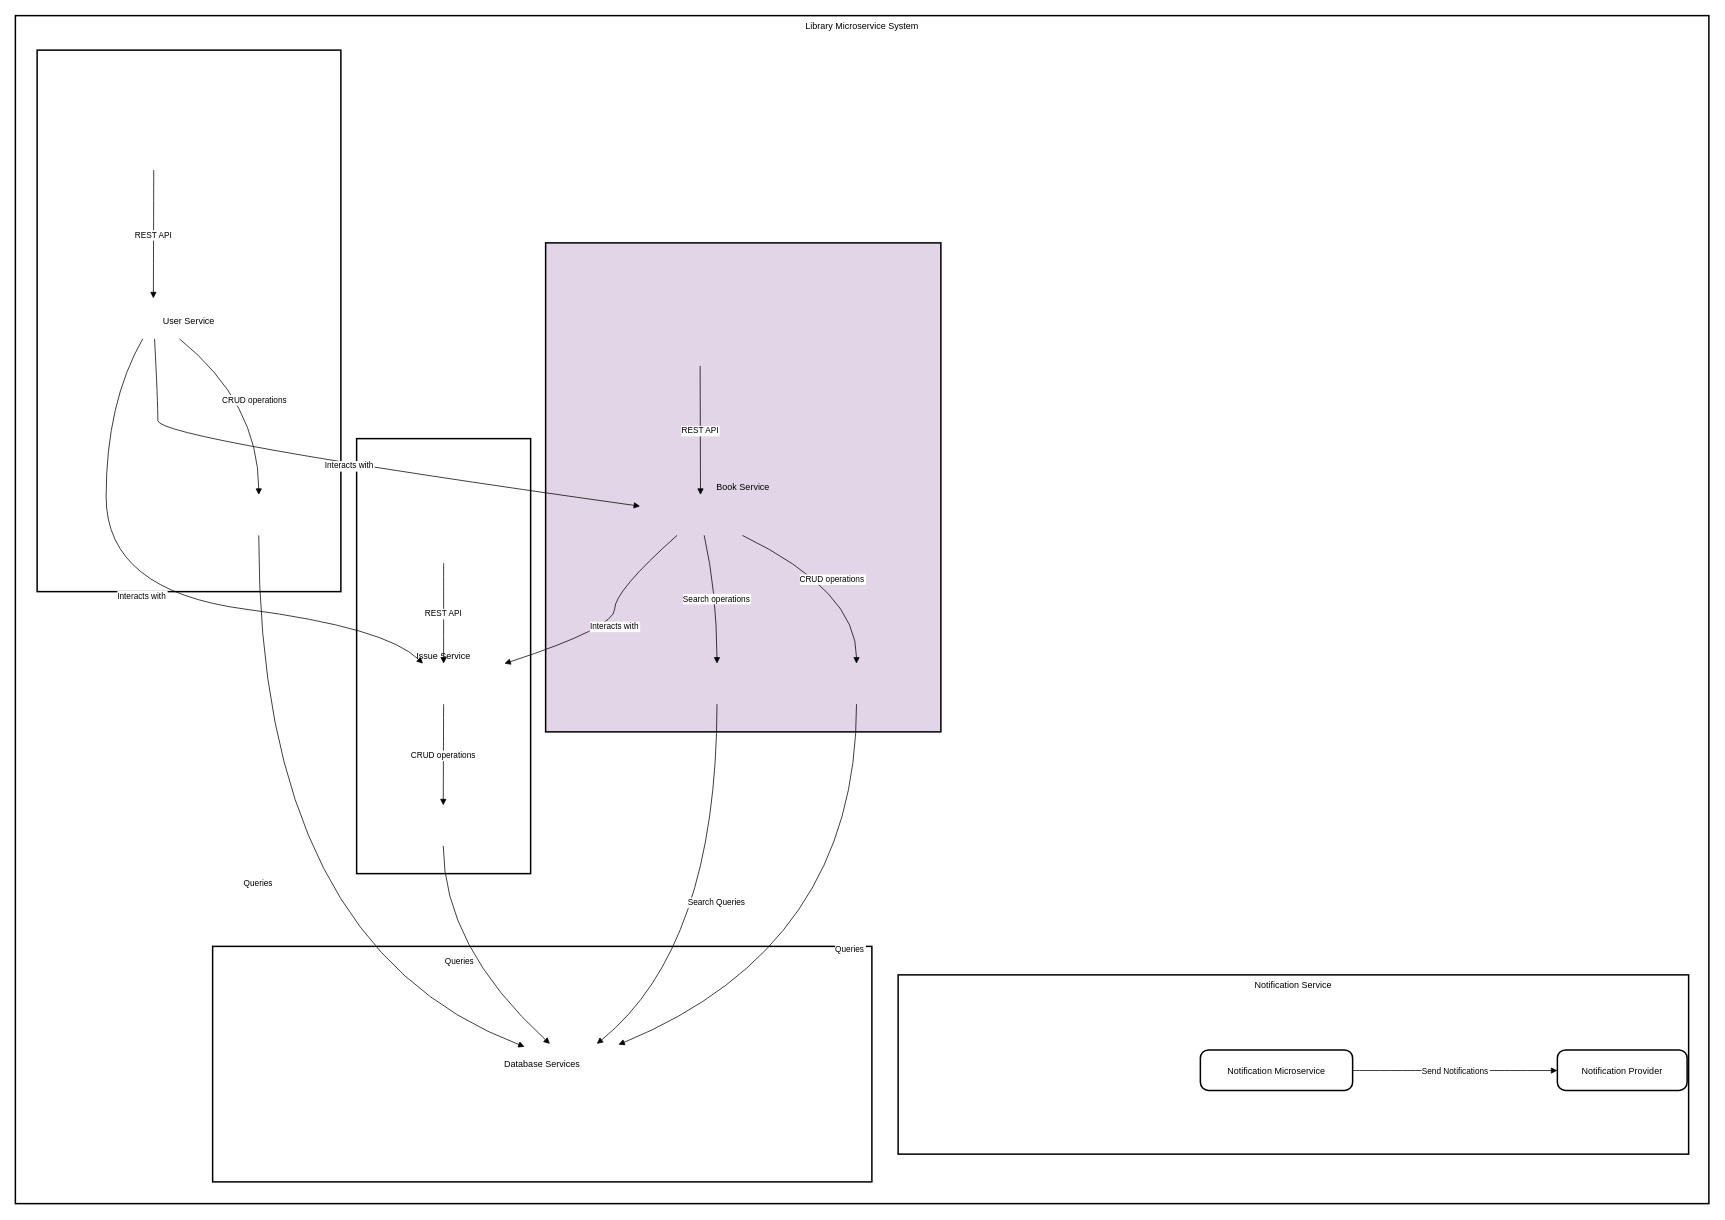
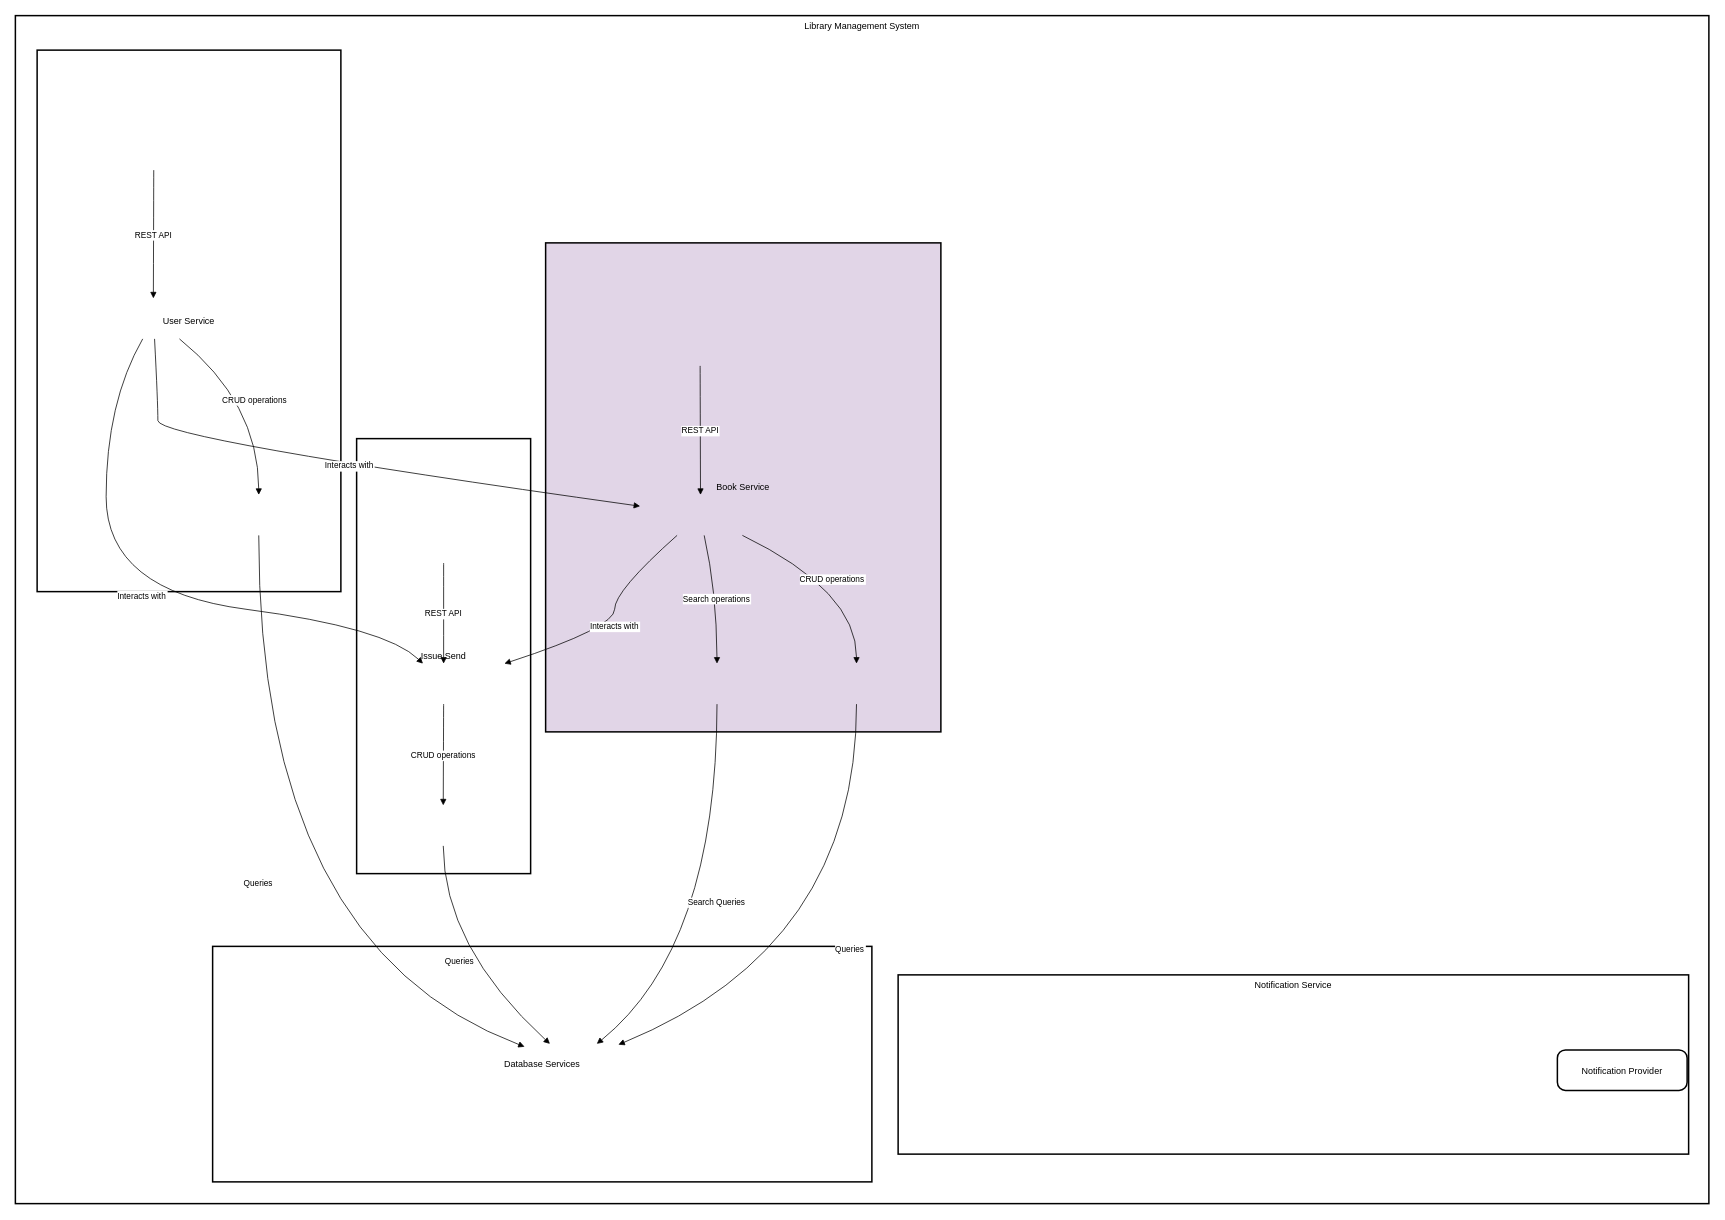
  <mxCell id="0" />
  <mxCell id="1" parent="0" />
- <mxCell id="2" value="Library Microservice System" style="whiteSpace=wrap;strokeWidth=2;verticalAlign=top;" vertex="1" parent="1"><mxGeometry x="20" y="20" width="2258" height="1584" as="geometry" /></mxCell>
+ <mxCell id="2" value="Library Management System" style="whiteSpace=wrap;strokeWidth=2;verticalAlign=top;" vertex="1" parent="1"><mxGeometry x="20" y="20" width="2258" height="1584" as="geometry" /></mxCell>
  <mxCell id="3" value="User API Client" style="ellipse;aspect=fixed;strokeWidth=2;whiteSpace=wrap;" vertex="1" parent="2"><mxGeometry x="123" y="83" width="123" height="123" as="geometry" /></mxCell>
  <mxCell id="4" value="User Microservice" style="rounded=1;arcSize=20;strokeWidth=2" vertex="1" parent="2"><mxGeometry x="105" y="377" width="158" height="54" as="geometry" /></mxCell>
  <mxCell id="5" value="User Repository" style="rounded=1;arcSize=20;strokeWidth=2" vertex="1" parent="2"><mxGeometry x="252" y="639" width="145" height="54" as="geometry" /></mxCell>
  <mxCell id="6" value="Book API Client" style="ellipse;aspect=fixed;strokeWidth=2;whiteSpace=wrap;" vertex="1" parent="2"><mxGeometry x="850" y="341" width="126" height="126" as="geometry" /></mxCell>
  <mxCell id="7" value="Book Microservice" style="rounded=1;arcSize=20;strokeWidth=2" vertex="1" parent="2"><mxGeometry x="833" y="639" width="161" height="54" as="geometry" /></mxCell>
  <mxCell id="8" value="Book Repository" style="rounded=1;arcSize=20;strokeWidth=2" vertex="1" parent="2"><mxGeometry x="1048" y="864" width="147" height="54" as="geometry" /></mxCell>
  <mxCell id="9" value="Elasticsearch" style="rounded=1;arcSize=20;strokeWidth=2" vertex="1" parent="2"><mxGeometry x="873" y="864" width="125" height="54" as="geometry" /></mxCell>
  <mxCell id="10" value="Issue API Client" style="ellipse;aspect=fixed;strokeWidth=2;whiteSpace=wrap;" vertex="1" parent="2"><mxGeometry x="507" y="602" width="128" height="128" as="geometry" /></mxCell>
  <mxCell id="11" value="Issue Microservice" style="rounded=1;arcSize=20;strokeWidth=2" vertex="1" parent="2"><mxGeometry x="490" y="864" width="162" height="54" as="geometry" /></mxCell>
  <mxCell id="12" value="Issue Repository" style="rounded=1;arcSize=20;strokeWidth=2" vertex="1" parent="2"><mxGeometry x="496" y="1053" width="149" height="54" as="geometry" /></mxCell>
  <mxCell id="13" value="Elasticsearch" style="rounded=1;arcSize=20;strokeWidth=2" vertex="1" parent="2"><mxGeometry x="679" y="1371" width="125" height="54" as="geometry" /></mxCell>
  <mxCell id="14" value="Database Services" style="whiteSpace=wrap;strokeWidth=2;" vertex="1" parent="2"><mxGeometry x="263" y="1241" width="879" height="314" as="geometry" /></mxCell>
  <mxCell id="15" value="Notification Service" style="whiteSpace=wrap;strokeWidth=2;verticalAlign=top;" vertex="1" parent="2"><mxGeometry x="1177" y="1279" width="1054" height="239" as="geometry" /></mxCell>
- <mxCell id="16" value="Notification Microservice" style="rounded=1;arcSize=20;strokeWidth=2" vertex="1" parent="15"><mxGeometry x="403" y="100" width="203" height="54" as="geometry" /></mxCell>
  <mxCell id="17" value="Notification Provider" style="rounded=1;arcSize=20;strokeWidth=2" vertex="1" parent="15"><mxGeometry x="879" y="100" width="173" height="54" as="geometry" /></mxCell>
- <mxCell id="18" value="Send Notifications" style="curved=1;startArrow=none;endArrow=block;exitX=1;exitY=0.51;entryX=0;entryY=0.51;" edge="1" parent="15" source="16" target="17"><mxGeometry relative="1" as="geometry"><Array as="points" /></mxGeometry></mxCell>
- <mxCell id="19" value="Issue Service" style="whiteSpace=wrap;strokeWidth=2;" vertex="1" parent="2"><mxGeometry x="455" y="564" width="232" height="580" as="geometry" /></mxCell>
+ <mxCell id="19" value="Issue Send" style="whiteSpace=wrap;strokeWidth=2;" vertex="1" parent="2"><mxGeometry x="455" y="564" width="232" height="580" as="geometry" /></mxCell>
  <mxCell id="20" value="Book Service" style="whiteSpace=wrap;strokeWidth=2;fillColor=#e1d5e7;" vertex="1" parent="2"><mxGeometry x="707" y="303" width="527" height="652" as="geometry" /></mxCell>
  <mxCell id="21" value="User Service" style="whiteSpace=wrap;strokeWidth=2;" vertex="1" parent="2"><mxGeometry x="29" y="46" width="405" height="722" as="geometry" /></mxCell>
  <mxCell id="22" value="REST API" style="curved=1;startArrow=none;endArrow=block;exitX=0.5;exitY=1;entryX=0.5;entryY=0;" edge="1" parent="2" source="3" target="4"><mxGeometry relative="1" as="geometry"><Array as="points" /></mxGeometry></mxCell>
  <mxCell id="23" value="CRUD operations" style="curved=1;startArrow=none;endArrow=block;exitX=0.72;exitY=1;entryX=0.5;entryY=-0.01;" edge="1" parent="2" source="4" target="5"><mxGeometry relative="1" as="geometry"><Array as="points"><mxPoint x="324" y="516" /></Array></mxGeometry></mxCell>
  <mxCell id="24" value="REST API" style="curved=1;startArrow=none;endArrow=block;exitX=0.5;exitY=1;entryX=0.5;entryY=-0.01;" edge="1" parent="2" source="6" target="7"><mxGeometry relative="1" as="geometry"><Array as="points" /></mxGeometry></mxCell>
  <mxCell id="25" value="CRUD operations" style="curved=1;startArrow=none;endArrow=block;exitX=0.84;exitY=0.99;entryX=0.5;entryY=0;" edge="1" parent="2" source="7" target="8"><mxGeometry relative="1" as="geometry"><Array as="points"><mxPoint x="1122" y="767" /></Array></mxGeometry></mxCell>
  <mxCell id="26" value="Search operations" style="curved=1;startArrow=none;endArrow=block;exitX=0.53;exitY=0.99;entryX=0.5;entryY=0;" edge="1" parent="2" source="7" target="9"><mxGeometry relative="1" as="geometry"><Array as="points"><mxPoint x="935" y="767" /></Array></mxGeometry></mxCell>
  <mxCell id="27" value="REST API" style="curved=1;startArrow=none;endArrow=block;exitX=0.5;exitY=1;entryX=0.5;entryY=0;" edge="1" parent="2" source="10" target="11"><mxGeometry relative="1" as="geometry"><Array as="points" /></mxGeometry></mxCell>
  <mxCell id="28" value="CRUD operations" style="curved=1;startArrow=none;endArrow=block;exitX=0.5;exitY=1;entryX=0.5;entryY=-0.01;" edge="1" parent="2" source="11" target="12"><mxGeometry relative="1" as="geometry"><Array as="points" /></mxGeometry></mxCell>
  <mxCell id="29" value="Queries" style="curved=1;startArrow=none;endArrow=block;exitX=0.5;exitY=0.99;entryX=0;entryY=0.07;" edge="1" parent="2" source="5" target="13"><mxGeometry relative="1" as="geometry"><Array as="points"><mxPoint x="324" y="1241" /></Array></mxGeometry></mxCell>
  <mxCell id="30" value="Queries" style="curved=1;startArrow=none;endArrow=block;exitX=0.5;exitY=1;entryX=1;entryY=0.02;" edge="1" parent="2" source="8" target="13"><mxGeometry relative="1" as="geometry"><Array as="points"><mxPoint x="1122" y="1241" /></Array></mxGeometry></mxCell>
  <mxCell id="31" value="Queries" style="curved=1;startArrow=none;endArrow=block;exitX=0.5;exitY=0.99;entryX=0.27;entryY=0;" edge="1" parent="2" source="12" target="13"><mxGeometry relative="1" as="geometry"><Array as="points"><mxPoint x="571" y="1241" /></Array></mxGeometry></mxCell>
  <mxCell id="32" value="Search Queries" style="curved=1;startArrow=none;endArrow=block;exitX=0.5;exitY=1;entryX=0.77;entryY=0;" edge="1" parent="2" source="9" target="13"><mxGeometry relative="1" as="geometry"><Array as="points"><mxPoint x="935" y="1241" /></Array></mxGeometry></mxCell>
  <mxCell id="33" value="Interacts with" style="curved=1;startArrow=none;endArrow=block;exitX=0.51;exitY=1;entryX=0;entryY=0.28;" edge="1" parent="2" source="4" target="7"><mxGeometry relative="1" as="geometry"><Array as="points"><mxPoint x="190" y="516" /><mxPoint x="190" y="564" /></Array></mxGeometry></mxCell>
  <mxCell id="34" value="Interacts with" style="curved=1;startArrow=none;endArrow=block;exitX=0.41;exitY=1;entryX=0.33;entryY=0;" edge="1" parent="2" source="4" target="11"><mxGeometry relative="1" as="geometry"><Array as="points"><mxPoint x="121" y="516" /><mxPoint x="121" y="767" /><mxPoint x="494" y="816" /></Array></mxGeometry></mxCell>
  <mxCell id="35" value="Interacts with" style="curved=1;startArrow=none;endArrow=block;exitX=0.31;exitY=0.99;entryX=1;entryY=0;" edge="1" parent="2" source="7" target="11"><mxGeometry relative="1" as="geometry"><Array as="points"><mxPoint x="799" y="767" /><mxPoint x="799" y="816" /></Array></mxGeometry></mxCell>
